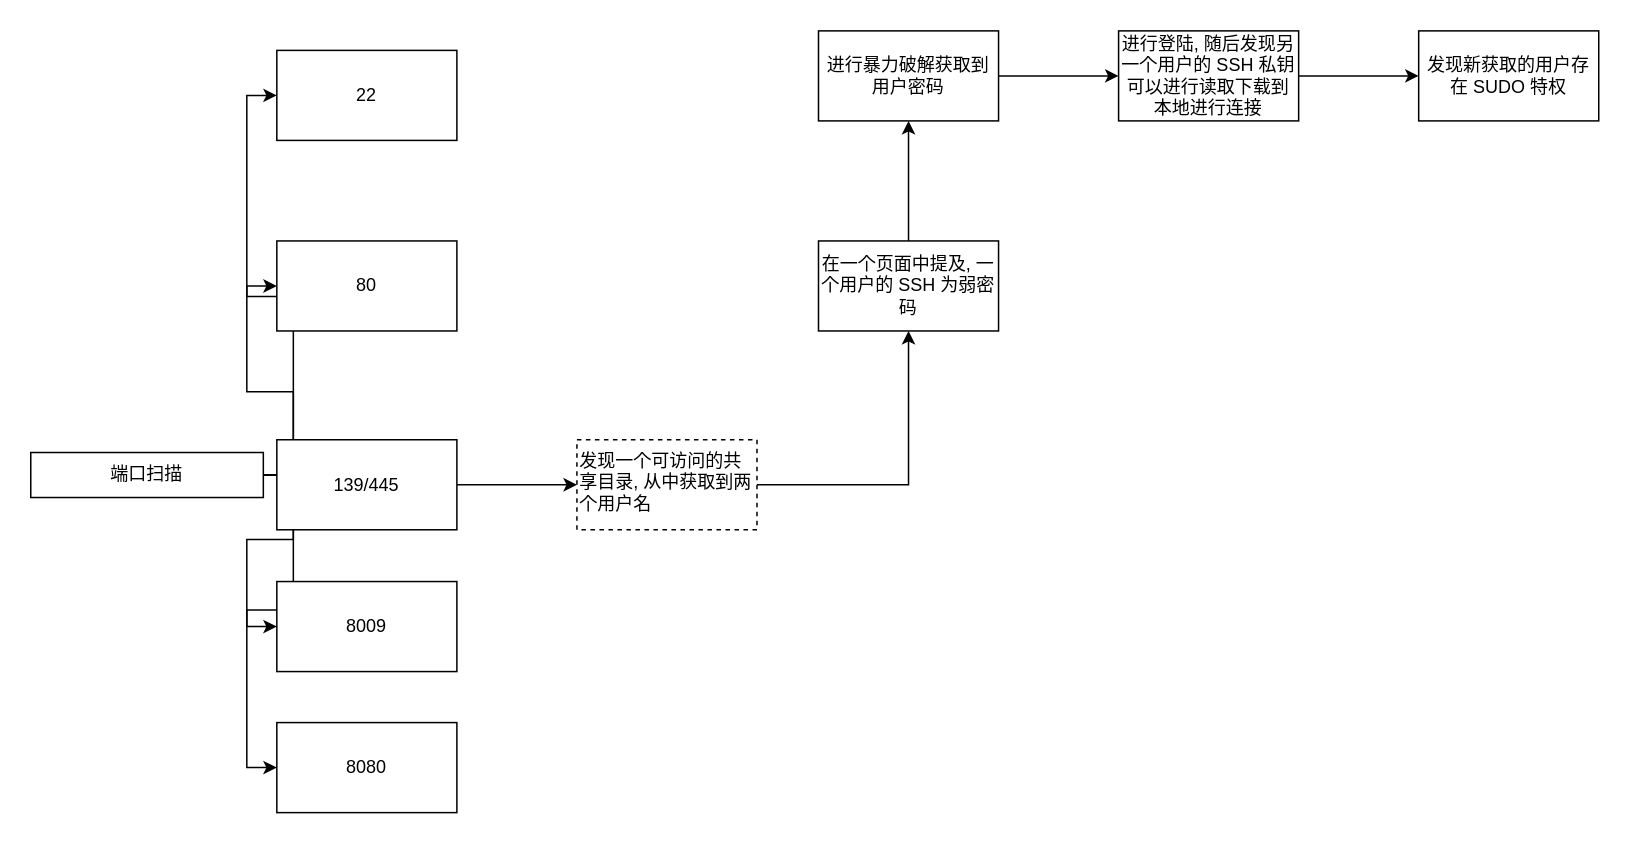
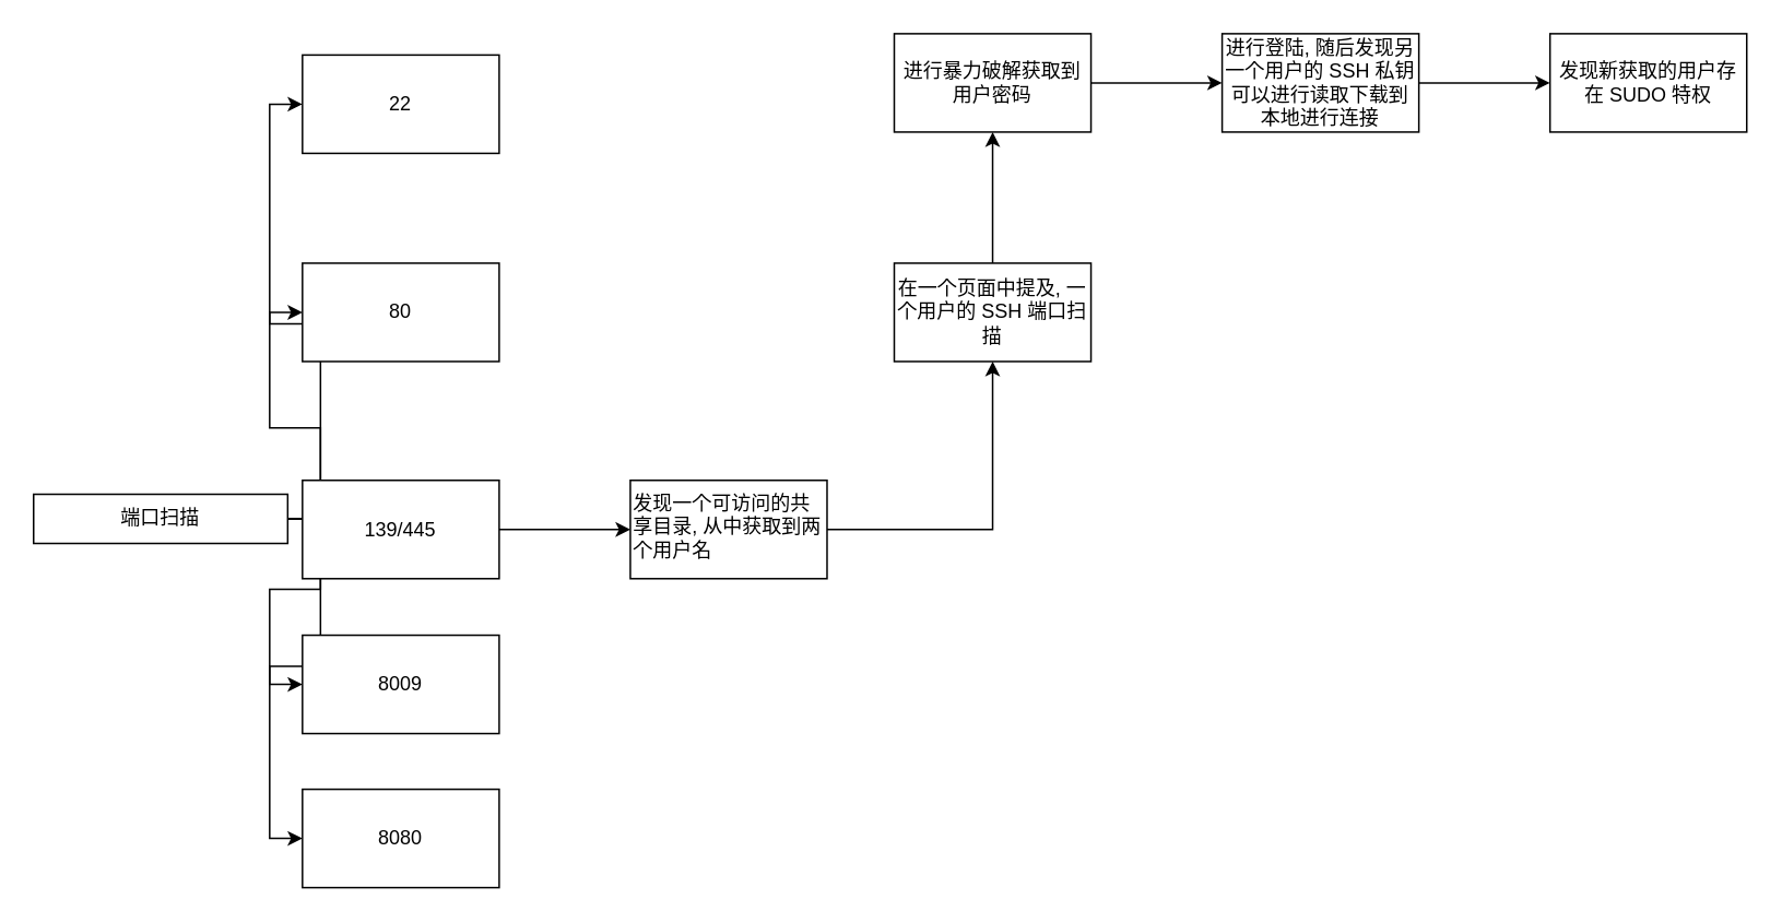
  <mxCell id="0" />
  <mxCell id="1" parent="0" />
  <mxCell id="2" value="" style="edgeStyle=orthogonalEdgeStyle;rounded=0;orthogonalLoop=1;jettySize=auto;html=1;entryX=0;entryY=0.5;entryDx=0;entryDy=0;" edge="1" parent="1" source="7" target="8"><mxGeometry relative="1" as="geometry" /></mxCell>
  <mxCell id="3" value="" style="edgeStyle=orthogonalEdgeStyle;rounded=0;orthogonalLoop=1;jettySize=auto;html=1;entryX=0;entryY=0.5;entryDx=0;entryDy=0;" edge="1" parent="1" source="7" target="9"><mxGeometry relative="1" as="geometry" /></mxCell>
  <mxCell id="4" style="edgeStyle=orthogonalEdgeStyle;rounded=0;orthogonalLoop=1;jettySize=auto;html=1;" edge="1" parent="1" source="7" target="11"><mxGeometry relative="1" as="geometry" /></mxCell>
  <mxCell id="5" style="edgeStyle=orthogonalEdgeStyle;rounded=0;orthogonalLoop=1;jettySize=auto;html=1;entryX=0;entryY=0.5;entryDx=0;entryDy=0;" edge="1" parent="1" source="7" target="12"><mxGeometry relative="1" as="geometry" /></mxCell>
  <mxCell id="6" style="edgeStyle=orthogonalEdgeStyle;rounded=0;orthogonalLoop=1;jettySize=auto;html=1;entryX=0;entryY=0.5;entryDx=0;entryDy=0;" edge="1" parent="1" source="7" target="13"><mxGeometry relative="1" as="geometry" /></mxCell>
  <mxCell id="7" value="端口扫描" style="rounded=0;whiteSpace=wrap;html=1;" vertex="1" parent="1"><mxGeometry x="20" y="301" width="155" height="30" as="geometry" /></mxCell>
  <mxCell id="8" value="22" style="whiteSpace=wrap;html=1;rounded=0;" vertex="1" parent="1"><mxGeometry x="184" y="33" width="120" height="60" as="geometry" /></mxCell>
  <mxCell id="9" value="80" style="whiteSpace=wrap;html=1;rounded=0;" vertex="1" parent="1"><mxGeometry x="184" y="160" width="120" height="60" as="geometry" /></mxCell>
  <mxCell id="10" value="" style="edgeStyle=orthogonalEdgeStyle;rounded=0;orthogonalLoop=1;jettySize=auto;html=1;" edge="1" parent="1" source="11" target="15"><mxGeometry relative="1" as="geometry" /></mxCell>
  <mxCell id="11" value="139/445" style="whiteSpace=wrap;html=1;rounded=0;" vertex="1" parent="1"><mxGeometry x="184" y="292.5" width="120" height="60" as="geometry" /></mxCell>
  <mxCell id="12" value="8009" style="whiteSpace=wrap;html=1;rounded=0;" vertex="1" parent="1"><mxGeometry x="184" y="387" width="120" height="60" as="geometry" /></mxCell>
  <mxCell id="13" value="8080" style="whiteSpace=wrap;html=1;rounded=0;" vertex="1" parent="1"><mxGeometry x="184" y="481" width="120" height="60" as="geometry" /></mxCell>
  <mxCell id="14" style="edgeStyle=orthogonalEdgeStyle;rounded=0;orthogonalLoop=1;jettySize=auto;html=1;entryX=0.5;entryY=1;entryDx=0;entryDy=0;" edge="1" parent="1" source="15" target="17"><mxGeometry relative="1" as="geometry" /></mxCell>
- <mxCell id="15" value="发现一个可访问的共享目录, 从中获取到两个用户名" style="whiteSpace=wrap;html=1;rounded=0;align=left;verticalAlign=top;dashed=1;" vertex="1" parent="1"><mxGeometry x="384" y="292.5" width="120" height="60" as="geometry" /></mxCell>
+ <mxCell id="15" value="发现一个可访问的共享目录, 从中获取到两个用户名" style="whiteSpace=wrap;html=1;rounded=0;align=left;verticalAlign=top;" vertex="1" parent="1"><mxGeometry x="384" y="292.5" width="120" height="60" as="geometry" /></mxCell>
  <mxCell id="16" value="" style="edgeStyle=orthogonalEdgeStyle;rounded=0;orthogonalLoop=1;jettySize=auto;html=1;" edge="1" parent="1" source="17" target="19"><mxGeometry relative="1" as="geometry" /></mxCell>
- <mxCell id="17" value="在一个页面中提及, 一个用户的 SSH 为弱密码" style="whiteSpace=wrap;html=1;rounded=0;" vertex="1" parent="1"><mxGeometry x="545" y="160" width="120" height="60" as="geometry" /></mxCell>
+ <mxCell id="17" value="在一个页面中提及, 一个用户的 SSH 端口扫描" style="whiteSpace=wrap;html=1;rounded=0;" vertex="1" parent="1"><mxGeometry x="545" y="160" width="120" height="60" as="geometry" /></mxCell>
  <mxCell id="18" value="" style="edgeStyle=orthogonalEdgeStyle;rounded=0;orthogonalLoop=1;jettySize=auto;html=1;" edge="1" parent="1" source="19" target="21"><mxGeometry relative="1" as="geometry" /></mxCell>
  <mxCell id="19" value="进行暴力破解获取到用户密码" style="whiteSpace=wrap;html=1;rounded=0;" vertex="1" parent="1"><mxGeometry x="545" y="20" width="120" height="60" as="geometry" /></mxCell>
  <mxCell id="20" value="" style="edgeStyle=orthogonalEdgeStyle;rounded=0;orthogonalLoop=1;jettySize=auto;html=1;" edge="1" parent="1" source="21" target="22"><mxGeometry relative="1" as="geometry" /></mxCell>
  <mxCell id="21" value="进行登陆, 随后发现另一个用户的 SSH 私钥可以进行读取下载到本地进行连接" style="whiteSpace=wrap;html=1;rounded=0;" vertex="1" parent="1"><mxGeometry x="745" y="20" width="120" height="60" as="geometry" /></mxCell>
  <mxCell id="22" value="发现新获取的用户存在 SUDO 特权" style="whiteSpace=wrap;html=1;rounded=0;" vertex="1" parent="1"><mxGeometry x="945" y="20" width="120" height="60" as="geometry" /></mxCell>
